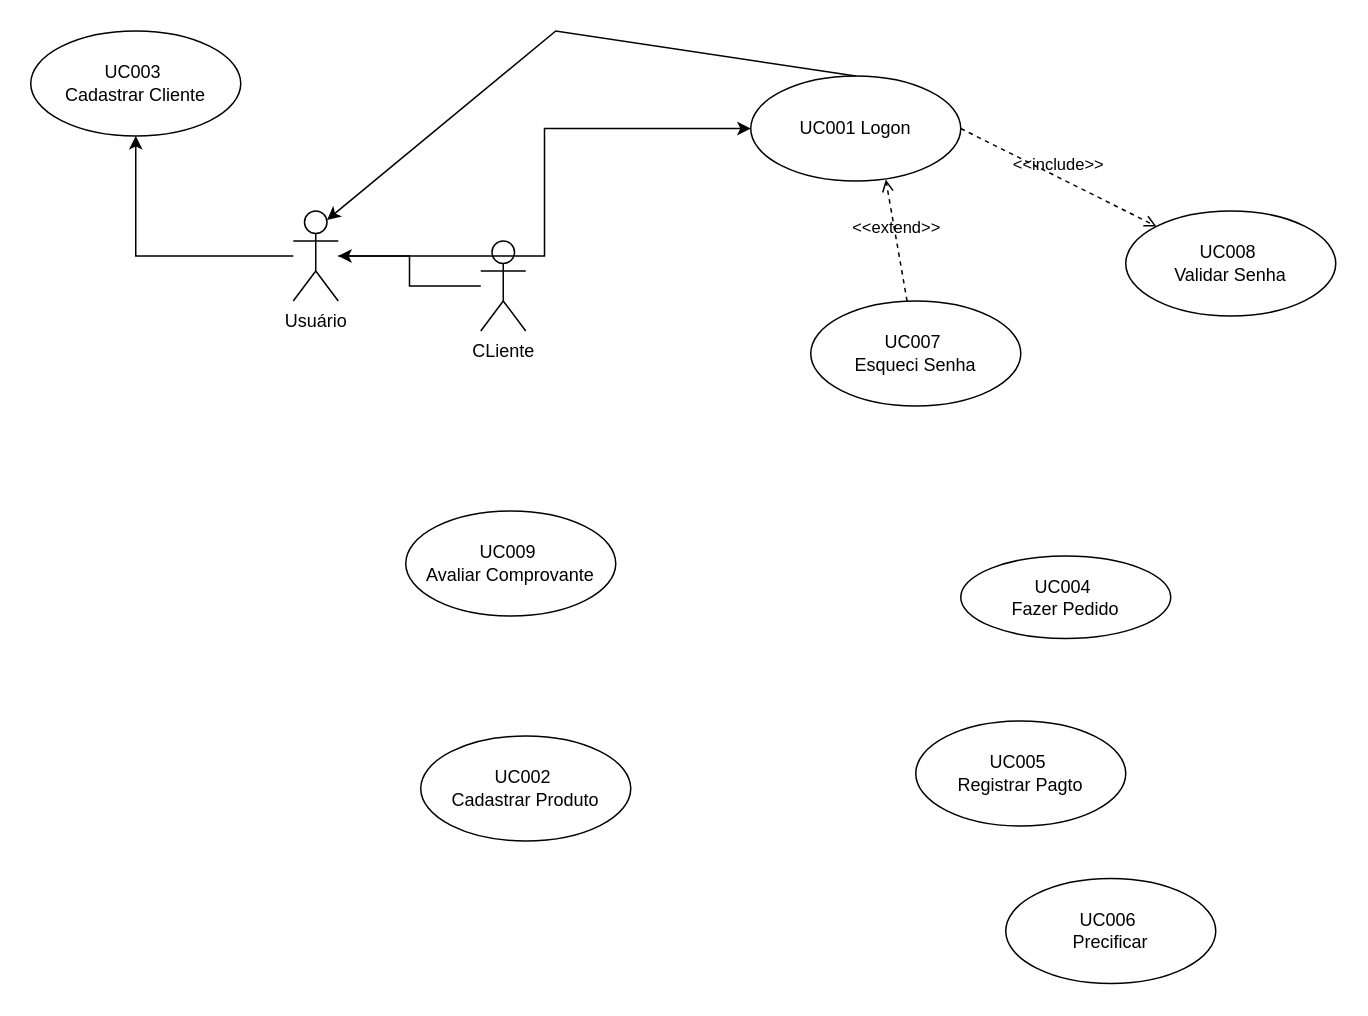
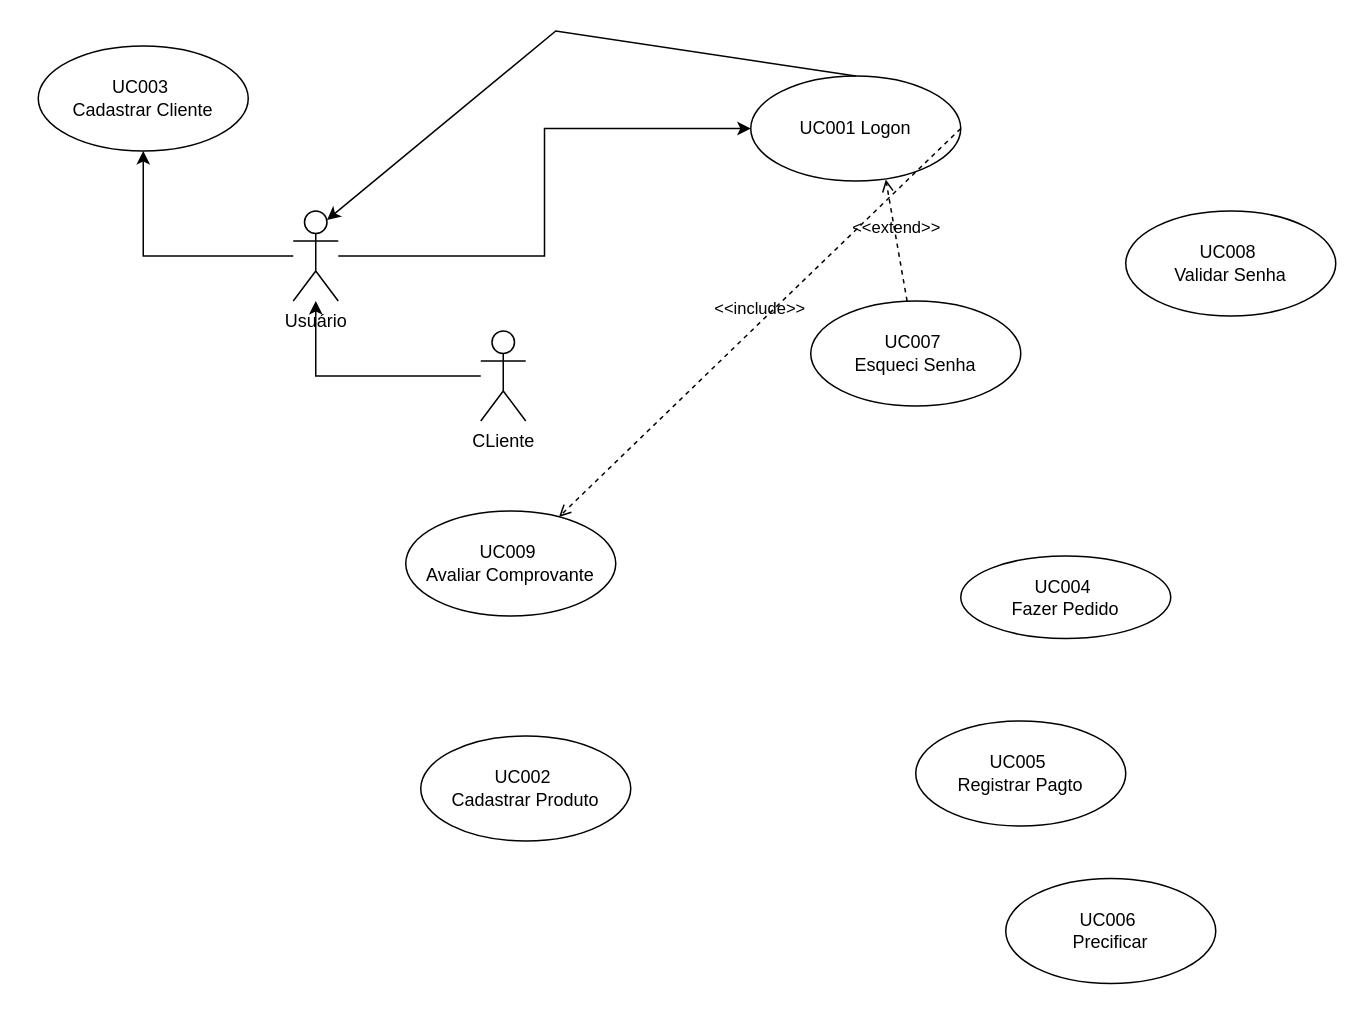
  <mxCell id="0" />
  <mxCell id="1" parent="0" />
  <mxCell id="2" value="UC001 Logon" style="ellipse;whiteSpace=wrap;html=1;" vertex="1" parent="1"><mxGeometry x="500" y="50" width="140" height="70" as="geometry" /></mxCell>
  <mxCell id="3" value="UC002&amp;nbsp;&lt;div&gt;Cadastrar Produto&lt;/div&gt;" style="ellipse;whiteSpace=wrap;html=1;" vertex="1" parent="1"><mxGeometry x="280" y="490" width="140" height="70" as="geometry" /></mxCell>
- <mxCell id="4" value="UC003&amp;nbsp;&lt;div&gt;Cadastrar Cliente&lt;/div&gt;" style="ellipse;whiteSpace=wrap;html=1;" vertex="1" parent="1"><mxGeometry x="20" y="20" width="140" height="70" as="geometry" /></mxCell>
+ <mxCell id="4" value="UC003&amp;nbsp;&lt;div&gt;Cadastrar Cliente&lt;/div&gt;" style="ellipse;whiteSpace=wrap;html=1;" vertex="1" parent="1"><mxGeometry x="25" y="30" width="140" height="70" as="geometry" /></mxCell>
  <mxCell id="5" value="UC004&amp;nbsp;&lt;div&gt;Fazer Pedido&lt;/div&gt;" style="ellipse;whiteSpace=wrap;html=1;" vertex="1" parent="1"><mxGeometry x="640" y="370" width="140" height="55" as="geometry" /></mxCell>
  <mxCell id="6" value="UC005&amp;nbsp;&lt;div&gt;Registrar Pagto&lt;/div&gt;" style="ellipse;whiteSpace=wrap;html=1;" vertex="1" parent="1"><mxGeometry x="610" y="480" width="140" height="70" as="geometry" /></mxCell>
  <mxCell id="7" value="UC006&amp;nbsp;&lt;div&gt;Precificar&lt;/div&gt;" style="ellipse;whiteSpace=wrap;html=1;" vertex="1" parent="1"><mxGeometry x="670" y="585" width="140" height="70" as="geometry" /></mxCell>
  <mxCell id="8" value="UC007&amp;nbsp;&lt;div&gt;Esqueci Senha&lt;/div&gt;" style="ellipse;whiteSpace=wrap;html=1;" vertex="1" parent="1"><mxGeometry x="540" y="200" width="140" height="70" as="geometry" /></mxCell>
  <mxCell id="9" value="UC008&amp;nbsp;&lt;div&gt;Validar Senha&lt;/div&gt;" style="ellipse;whiteSpace=wrap;html=1;" vertex="1" parent="1"><mxGeometry x="750" y="140" width="140" height="70" as="geometry" /></mxCell>
  <mxCell id="10" value="UC009&amp;nbsp;&lt;div&gt;Avaliar Comprovante&lt;/div&gt;" style="ellipse;whiteSpace=wrap;html=1;" vertex="1" parent="1"><mxGeometry x="270" y="340" width="140" height="70" as="geometry" /></mxCell>
  <mxCell id="11" style="edgeStyle=orthogonalEdgeStyle;rounded=0;orthogonalLoop=1;jettySize=auto;html=1;" edge="1" parent="1" source="12" target="15"><mxGeometry relative="1" as="geometry" /></mxCell>
- <mxCell id="12" value="CLiente" style="shape=umlActor;verticalLabelPosition=bottom;verticalAlign=top;html=1;" vertex="1" parent="1"><mxGeometry x="320" y="160" width="30" height="60" as="geometry" /></mxCell>
+ <mxCell id="12" value="CLiente" style="shape=umlActor;verticalLabelPosition=bottom;verticalAlign=top;html=1;" vertex="1" parent="1"><mxGeometry x="320" y="220" width="30" height="60" as="geometry" /></mxCell>
  <mxCell id="13" style="edgeStyle=orthogonalEdgeStyle;rounded=0;orthogonalLoop=1;jettySize=auto;html=1;entryX=0;entryY=0.5;entryDx=0;entryDy=0;" edge="1" parent="1" source="15" target="2"><mxGeometry relative="1" as="geometry" /></mxCell>
  <mxCell id="14" style="edgeStyle=orthogonalEdgeStyle;rounded=0;orthogonalLoop=1;jettySize=auto;html=1;entryX=0.5;entryY=1;entryDx=0;entryDy=0;" edge="1" parent="1" source="15" target="4"><mxGeometry relative="1" as="geometry" /></mxCell>
  <mxCell id="15" value="Usuário" style="shape=umlActor;verticalLabelPosition=bottom;verticalAlign=top;html=1;" vertex="1" parent="1"><mxGeometry x="195" y="140" width="30" height="60" as="geometry" /></mxCell>
- <mxCell id="16" value="&amp;lt;&amp;lt;include&amp;gt;&amp;gt;" style="html=1;verticalAlign=bottom;labelBackgroundColor=none;endArrow=open;endFill=0;dashed=1;rounded=0;exitX=1;exitY=0.5;exitDx=0;exitDy=0;" edge="1" parent="1" source="2" target="9"><mxGeometry width="160" relative="1" as="geometry"><mxPoint x="660" y="80" as="sourcePoint" /><mxPoint x="820" y="80" as="targetPoint" /></mxGeometry></mxCell>
+ <mxCell id="16" value="&amp;lt;&amp;lt;include&amp;gt;&amp;gt;" style="html=1;verticalAlign=bottom;labelBackgroundColor=none;endArrow=open;endFill=0;dashed=1;rounded=0;exitX=1;exitY=0.5;exitDx=0;exitDy=0;" edge="1" parent="1" source="2" target="10"><mxGeometry width="160" relative="1" as="geometry"><mxPoint x="660" y="80" as="sourcePoint" /><mxPoint x="820" y="80" as="targetPoint" /></mxGeometry></mxCell>
  <mxCell id="17" value="&amp;lt;&amp;lt;extend&amp;gt;&amp;gt;" style="html=1;verticalAlign=bottom;labelBackgroundColor=none;endArrow=open;endFill=0;dashed=1;rounded=0;entryX=0.643;entryY=0.986;entryDx=0;entryDy=0;entryPerimeter=0;" edge="1" parent="1" source="8" target="2"><mxGeometry width="160" relative="1" as="geometry"><mxPoint x="390" y="240" as="sourcePoint" /><mxPoint x="550" y="240" as="targetPoint" /></mxGeometry></mxCell>
  <mxCell id="18" value="" style="endArrow=classic;html=1;rounded=0;exitX=0.5;exitY=0;exitDx=0;exitDy=0;entryX=0.75;entryY=0.1;entryDx=0;entryDy=0;entryPerimeter=0;" edge="1" parent="1" source="2" target="15"><mxGeometry width="50" height="50" relative="1" as="geometry"><mxPoint x="585" y="20" as="sourcePoint" /><mxPoint x="635" y="-30" as="targetPoint" /><Array as="points"><mxPoint x="370" y="20" /></Array></mxGeometry></mxCell>
